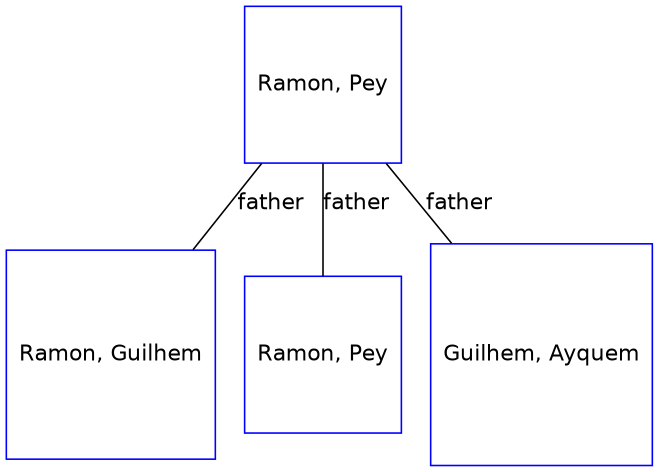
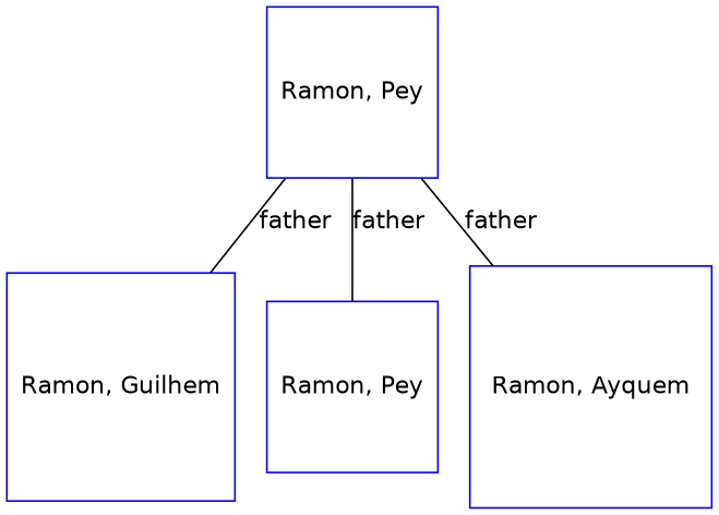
  digraph {
    fontname="DejaVu Sans"
    node [color=blue regular=1 shape=box fontname="DejaVu Sans"]
    edge [arrowsize=0.0 dir=none fontname="DejaVu Sans"]
    n1 [label="Ramon, Guilhem"]
    n2 [label="Ramon, Pey"]
    n3 [label="Ramon, Pey"]
-   n4 [label="Guilhem, Ayquem"]
+   n4 [label="Ramon, Ayquem"]
    n3 -> n1 [label=father]
    n3 -> n2 [label=father]
    n3 -> n4 [label=father]
  }
